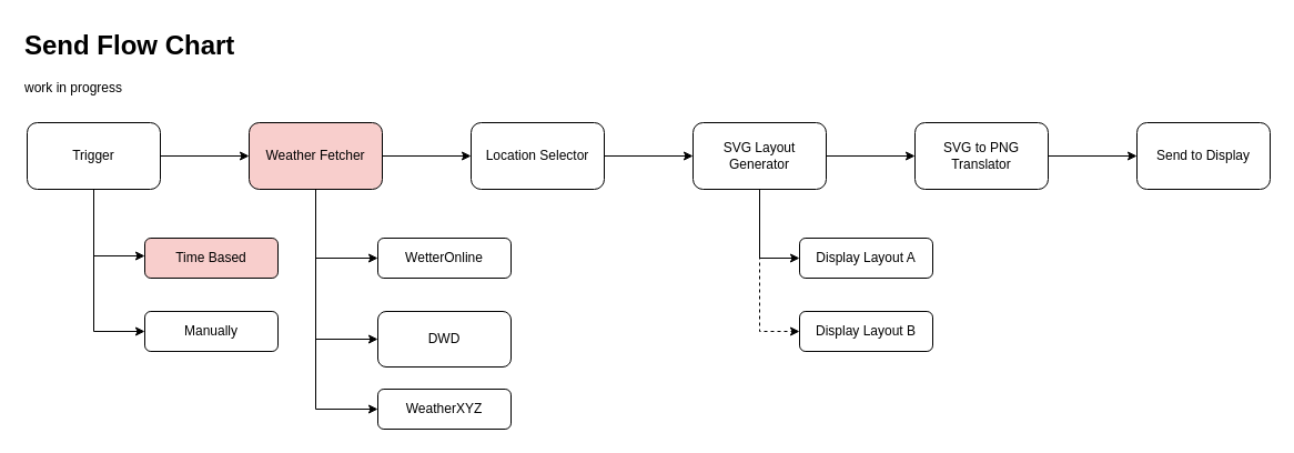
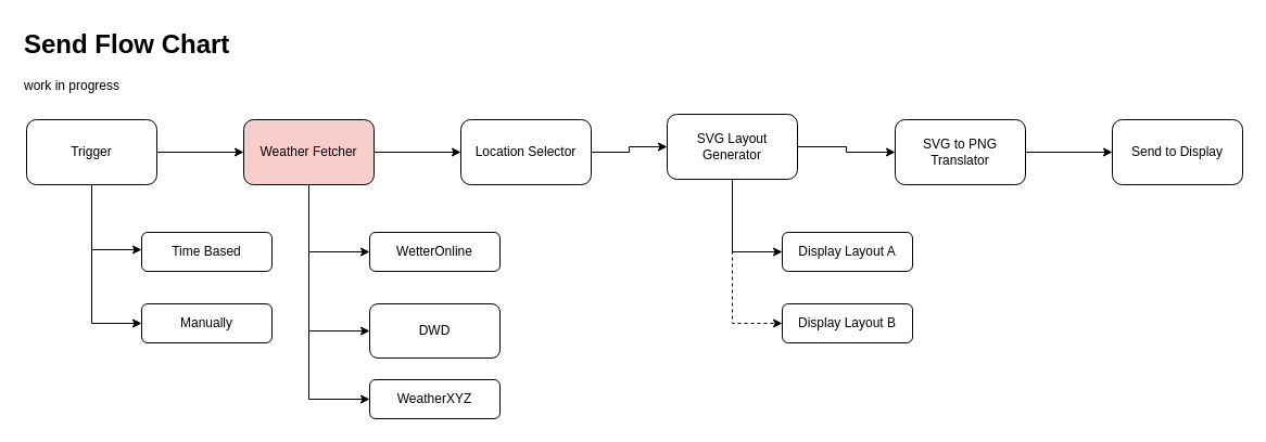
  <mxCell id="0" />
  <mxCell id="1" parent="0" />
  <mxCell id="2" value="" style="edgeStyle=orthogonalEdgeStyle;rounded=0;orthogonalLoop=1;jettySize=auto;html=1;" edge="1" parent="1" source="5" target="11"><mxGeometry relative="1" as="geometry" /></mxCell>
  <mxCell id="3" value="" style="edgeStyle=orthogonalEdgeStyle;rounded=0;orthogonalLoop=1;jettySize=auto;html=1;" edge="1" parent="1" source="5" target="21"><mxGeometry relative="1" as="geometry"><Array as="points"><mxPoint x="84" y="230" /></Array></mxGeometry></mxCell>
  <mxCell id="4" style="edgeStyle=orthogonalEdgeStyle;rounded=0;orthogonalLoop=1;jettySize=auto;html=1;exitX=0.5;exitY=1;exitDx=0;exitDy=0;entryX=0;entryY=0.5;entryDx=0;entryDy=0;" edge="1" parent="1" source="5" target="22"><mxGeometry relative="1" as="geometry" /></mxCell>
  <mxCell id="5" value="Trigger" style="rounded=1;whiteSpace=wrap;html=1;" vertex="1" parent="1"><mxGeometry x="24" y="110" width="120" height="60" as="geometry" /></mxCell>
  <mxCell id="6" value="&lt;h1 style=&quot;margin-top: 0px;&quot;&gt;Send Flow Chart&lt;/h1&gt;&lt;p&gt;work in progress&lt;/p&gt;" style="text;html=1;whiteSpace=wrap;overflow=hidden;rounded=0;" vertex="1" parent="1"><mxGeometry x="20" y="20" width="280" height="120" as="geometry" /></mxCell>
  <mxCell id="7" value="" style="edgeStyle=orthogonalEdgeStyle;rounded=0;orthogonalLoop=1;jettySize=auto;html=1;" edge="1" parent="1" source="11" target="13"><mxGeometry relative="1" as="geometry" /></mxCell>
  <mxCell id="8" style="edgeStyle=orthogonalEdgeStyle;rounded=0;orthogonalLoop=1;jettySize=auto;html=1;exitX=0.5;exitY=1;exitDx=0;exitDy=0;entryX=0;entryY=0.5;entryDx=0;entryDy=0;" edge="1" parent="1" source="11" target="25"><mxGeometry relative="1" as="geometry" /></mxCell>
  <mxCell id="9" style="edgeStyle=orthogonalEdgeStyle;rounded=0;orthogonalLoop=1;jettySize=auto;html=1;exitX=0.5;exitY=1;exitDx=0;exitDy=0;entryX=0;entryY=0.5;entryDx=0;entryDy=0;" edge="1" parent="1" source="11" target="24"><mxGeometry relative="1" as="geometry" /></mxCell>
  <mxCell id="10" style="edgeStyle=orthogonalEdgeStyle;rounded=0;orthogonalLoop=1;jettySize=auto;html=1;exitX=0.5;exitY=1;exitDx=0;exitDy=0;entryX=0;entryY=0.5;entryDx=0;entryDy=0;" edge="1" parent="1" source="11" target="23"><mxGeometry relative="1" as="geometry" /></mxCell>
  <mxCell id="11" value="Weather Fetcher" style="whiteSpace=wrap;html=1;rounded=1;fillColor=#f8cecc;" vertex="1" parent="1"><mxGeometry x="224" y="110" width="120" height="60" as="geometry" /></mxCell>
  <mxCell id="12" value="" style="edgeStyle=orthogonalEdgeStyle;rounded=0;orthogonalLoop=1;jettySize=auto;html=1;" edge="1" parent="1" source="13" target="17"><mxGeometry relative="1" as="geometry" /></mxCell>
  <mxCell id="13" value="Location Selector" style="whiteSpace=wrap;html=1;rounded=1;" vertex="1" parent="1"><mxGeometry x="424" y="110" width="120" height="60" as="geometry" /></mxCell>
  <mxCell id="14" value="" style="edgeStyle=orthogonalEdgeStyle;rounded=0;orthogonalLoop=1;jettySize=auto;html=1;" edge="1" parent="1" source="17" target="19"><mxGeometry relative="1" as="geometry" /></mxCell>
  <mxCell id="15" style="edgeStyle=orthogonalEdgeStyle;rounded=0;orthogonalLoop=1;jettySize=auto;html=1;exitX=0.5;exitY=1;exitDx=0;exitDy=0;entryX=0;entryY=0.5;entryDx=0;entryDy=0;dashed=1;" edge="1" parent="1" source="17" target="27"><mxGeometry relative="1" as="geometry" /></mxCell>
  <mxCell id="16" style="edgeStyle=orthogonalEdgeStyle;rounded=0;orthogonalLoop=1;jettySize=auto;html=1;exitX=0.5;exitY=1;exitDx=0;exitDy=0;entryX=0;entryY=0.5;entryDx=0;entryDy=0;" edge="1" parent="1" source="17" target="26"><mxGeometry relative="1" as="geometry" /></mxCell>
- <mxCell id="17" value="SVG Layout Generator" style="whiteSpace=wrap;html=1;rounded=1;" vertex="1" parent="1"><mxGeometry x="624" y="110" width="120" height="60" as="geometry" /></mxCell>
+ <mxCell id="17" value="SVG Layout Generator" style="whiteSpace=wrap;html=1;rounded=1;" vertex="1" parent="1"><mxGeometry x="614" y="105" width="120" height="60" as="geometry" /></mxCell>
  <mxCell id="18" value="" style="edgeStyle=orthogonalEdgeStyle;rounded=0;orthogonalLoop=1;jettySize=auto;html=1;" edge="1" parent="1" source="19" target="20"><mxGeometry relative="1" as="geometry" /></mxCell>
  <mxCell id="19" value="SVG to PNG Translator" style="whiteSpace=wrap;html=1;rounded=1;" vertex="1" parent="1"><mxGeometry x="824" y="110" width="120" height="60" as="geometry" /></mxCell>
  <mxCell id="20" value="Send to Display" style="whiteSpace=wrap;html=1;rounded=1;" vertex="1" parent="1"><mxGeometry x="1024" y="110" width="120" height="60" as="geometry" /></mxCell>
- <mxCell id="21" value="Time Based" style="whiteSpace=wrap;html=1;rounded=1;fillColor=#f8cecc;" vertex="1" parent="1"><mxGeometry x="130" y="214" width="120" height="36" as="geometry" /></mxCell>
+ <mxCell id="21" value="Time Based" style="whiteSpace=wrap;html=1;rounded=1;" vertex="1" parent="1"><mxGeometry x="130" y="214" width="120" height="36" as="geometry" /></mxCell>
  <mxCell id="22" value="Manually" style="whiteSpace=wrap;html=1;rounded=1;" vertex="1" parent="1"><mxGeometry x="130" y="280" width="120" height="36" as="geometry" /></mxCell>
  <mxCell id="23" value="WetterOnline" style="whiteSpace=wrap;html=1;rounded=1;" vertex="1" parent="1"><mxGeometry x="340" y="214" width="120" height="36" as="geometry" /></mxCell>
  <mxCell id="24" value="DWD" style="whiteSpace=wrap;html=1;rounded=1;" vertex="1" parent="1"><mxGeometry x="340" y="280" width="120" height="50" as="geometry" /></mxCell>
  <mxCell id="25" value="WeatherXYZ" style="whiteSpace=wrap;html=1;rounded=1;" vertex="1" parent="1"><mxGeometry x="340" y="350" width="120" height="36" as="geometry" /></mxCell>
  <mxCell id="26" value="Display Layout A" style="whiteSpace=wrap;html=1;rounded=1;" vertex="1" parent="1"><mxGeometry x="720" y="214" width="120" height="36" as="geometry" /></mxCell>
  <mxCell id="27" value="&lt;div&gt;Display Layout B&lt;/div&gt;" style="whiteSpace=wrap;html=1;rounded=1;" vertex="1" parent="1"><mxGeometry x="720" y="280" width="120" height="36" as="geometry" /></mxCell>
